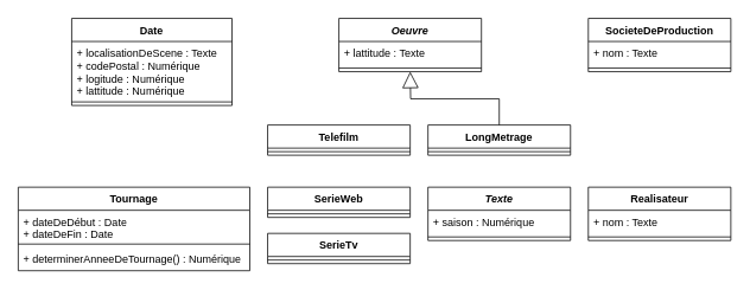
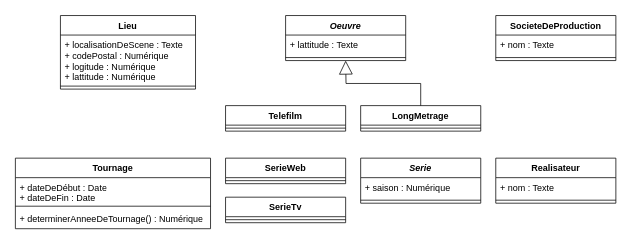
  <mxCell id="0" />
  <mxCell id="1" parent="0" />
  <mxCell id="2" value="&lt;i&gt;Oeuvre&lt;/i&gt;" style="swimlane;fontStyle=1;align=center;verticalAlign=top;childLayout=stackLayout;horizontal=1;startSize=26;horizontalStack=0;resizeParent=1;resizeParentMax=0;resizeLast=0;collapsible=1;marginBottom=0;whiteSpace=wrap;html=1;" parent="1" vertex="1"><mxGeometry x="380" y="20" width="160" height="60" as="geometry" /></mxCell>
  <mxCell id="3" value="+ lattitude : Texte" style="text;strokeColor=none;fillColor=none;align=left;verticalAlign=top;spacingLeft=4;spacingRight=4;overflow=hidden;rotatable=0;points=[[0,0.5],[1,0.5]];portConstraint=eastwest;whiteSpace=wrap;html=1;" parent="2" vertex="1"><mxGeometry y="26" width="160" height="26" as="geometry" /></mxCell>
  <mxCell id="4" value="" style="line;strokeWidth=1;fillColor=none;align=left;verticalAlign=middle;spacingTop=-1;spacingLeft=3;spacingRight=3;rotatable=0;labelPosition=right;points=[];portConstraint=eastwest;strokeColor=inherit;" parent="2" vertex="1"><mxGeometry y="52" width="160" height="8" as="geometry" /></mxCell>
- <mxCell id="5" value="Date" style="swimlane;fontStyle=1;align=center;verticalAlign=top;childLayout=stackLayout;horizontal=1;startSize=26;horizontalStack=0;resizeParent=1;resizeParentMax=0;resizeLast=0;collapsible=1;marginBottom=0;whiteSpace=wrap;html=1;" parent="1" vertex="1"><mxGeometry x="80" y="20" width="180" height="98" as="geometry" /></mxCell>
+ <mxCell id="5" value="Lieu" style="swimlane;fontStyle=1;align=center;verticalAlign=top;childLayout=stackLayout;horizontal=1;startSize=26;horizontalStack=0;resizeParent=1;resizeParentMax=0;resizeLast=0;collapsible=1;marginBottom=0;whiteSpace=wrap;html=1;" parent="1" vertex="1"><mxGeometry x="80" y="20" width="180" height="98" as="geometry" /></mxCell>
  <mxCell id="6" value="+ localisationDeScene : Texte&lt;div&gt;+ codePostal : Numérique&lt;/div&gt;&lt;div&gt;+ logitude : Numérique&lt;/div&gt;&lt;div&gt;+ lattitude : Numérique&lt;/div&gt;" style="text;strokeColor=none;fillColor=none;align=left;verticalAlign=top;spacingLeft=4;spacingRight=4;overflow=hidden;rotatable=0;points=[[0,0.5],[1,0.5]];portConstraint=eastwest;whiteSpace=wrap;html=1;" parent="5" vertex="1"><mxGeometry y="26" width="180" height="64" as="geometry" /></mxCell>
  <mxCell id="7" value="" style="line;strokeWidth=1;fillColor=none;align=left;verticalAlign=middle;spacingTop=-1;spacingLeft=3;spacingRight=3;rotatable=0;labelPosition=right;points=[];portConstraint=eastwest;strokeColor=inherit;" parent="5" vertex="1"><mxGeometry y="90" width="180" height="8" as="geometry" /></mxCell>
  <mxCell id="8" value="SocieteDeProduction" style="swimlane;fontStyle=1;align=center;verticalAlign=top;childLayout=stackLayout;horizontal=1;startSize=26;horizontalStack=0;resizeParent=1;resizeParentMax=0;resizeLast=0;collapsible=1;marginBottom=0;whiteSpace=wrap;html=1;" parent="1" vertex="1"><mxGeometry x="660" y="20" width="160" height="60" as="geometry" /></mxCell>
  <mxCell id="9" value="+ nom : Texte" style="text;strokeColor=none;fillColor=none;align=left;verticalAlign=top;spacingLeft=4;spacingRight=4;overflow=hidden;rotatable=0;points=[[0,0.5],[1,0.5]];portConstraint=eastwest;whiteSpace=wrap;html=1;" parent="8" vertex="1"><mxGeometry y="26" width="160" height="26" as="geometry" /></mxCell>
  <mxCell id="10" value="" style="line;strokeWidth=1;fillColor=none;align=left;verticalAlign=middle;spacingTop=-1;spacingLeft=3;spacingRight=3;rotatable=0;labelPosition=right;points=[];portConstraint=eastwest;strokeColor=inherit;" parent="8" vertex="1"><mxGeometry y="52" width="160" height="8" as="geometry" /></mxCell>
  <mxCell id="11" value="Realisateur" style="swimlane;fontStyle=1;align=center;verticalAlign=top;childLayout=stackLayout;horizontal=1;startSize=26;horizontalStack=0;resizeParent=1;resizeParentMax=0;resizeLast=0;collapsible=1;marginBottom=0;whiteSpace=wrap;html=1;" parent="1" vertex="1"><mxGeometry x="660" y="210" width="160" height="60" as="geometry" /></mxCell>
  <mxCell id="12" value="+ nom : Texte" style="text;strokeColor=none;fillColor=none;align=left;verticalAlign=top;spacingLeft=4;spacingRight=4;overflow=hidden;rotatable=0;points=[[0,0.5],[1,0.5]];portConstraint=eastwest;whiteSpace=wrap;html=1;" parent="11" vertex="1"><mxGeometry y="26" width="160" height="26" as="geometry" /></mxCell>
  <mxCell id="13" value="" style="line;strokeWidth=1;fillColor=none;align=left;verticalAlign=middle;spacingTop=-1;spacingLeft=3;spacingRight=3;rotatable=0;labelPosition=right;points=[];portConstraint=eastwest;strokeColor=inherit;" parent="11" vertex="1"><mxGeometry y="52" width="160" height="8" as="geometry" /></mxCell>
  <mxCell id="14" value="Tournage" style="swimlane;fontStyle=1;align=center;verticalAlign=top;childLayout=stackLayout;horizontal=1;startSize=26;horizontalStack=0;resizeParent=1;resizeParentMax=0;resizeLast=0;collapsible=1;marginBottom=0;whiteSpace=wrap;html=1;" parent="1" vertex="1"><mxGeometry y="210" width="260" height="94" as="geometry" x="20" /></mxCell>
  <mxCell id="15" value="+ dateDeDébut : Date&lt;div&gt;+ dateDeFin : Date&lt;/div&gt;" style="text;strokeColor=none;fillColor=none;align=left;verticalAlign=top;spacingLeft=4;spacingRight=4;overflow=hidden;rotatable=0;points=[[0,0.5],[1,0.5]];portConstraint=eastwest;whiteSpace=wrap;html=1;" parent="14" vertex="1"><mxGeometry y="26" width="260" height="34" as="geometry" /></mxCell>
  <mxCell id="16" value="" style="line;strokeWidth=1;fillColor=none;align=left;verticalAlign=middle;spacingTop=-1;spacingLeft=3;spacingRight=3;rotatable=0;labelPosition=right;points=[];portConstraint=eastwest;strokeColor=inherit;" parent="14" vertex="1"><mxGeometry y="60" width="260" height="8" as="geometry" /></mxCell>
  <mxCell id="17" value="+ determinerAnneeDeTournage() : Numérique" style="text;strokeColor=none;fillColor=none;align=left;verticalAlign=top;spacingLeft=4;spacingRight=4;overflow=hidden;rotatable=0;points=[[0,0.5],[1,0.5]];portConstraint=eastwest;whiteSpace=wrap;html=1;" parent="14" vertex="1"><mxGeometry y="68" width="260" height="26" as="geometry" /></mxCell>
  <mxCell id="18" value="SerieWeb" style="swimlane;fontStyle=1;align=center;verticalAlign=top;childLayout=stackLayout;horizontal=1;startSize=26;horizontalStack=0;resizeParent=1;resizeParentMax=0;resizeLast=0;collapsible=1;marginBottom=0;whiteSpace=wrap;html=1;" parent="1" vertex="1"><mxGeometry x="300" y="210" width="160" height="34" as="geometry" /></mxCell>
  <mxCell id="19" value="" style="line;strokeWidth=1;fillColor=none;align=left;verticalAlign=middle;spacingTop=-1;spacingLeft=3;spacingRight=3;rotatable=0;labelPosition=right;points=[];portConstraint=eastwest;strokeColor=inherit;" parent="18" vertex="1"><mxGeometry y="26" width="160" height="8" as="geometry" /></mxCell>
  <mxCell id="20" value="SerieTv" style="swimlane;fontStyle=1;align=center;verticalAlign=top;childLayout=stackLayout;horizontal=1;startSize=26;horizontalStack=0;resizeParent=1;resizeParentMax=0;resizeLast=0;collapsible=1;marginBottom=0;whiteSpace=wrap;html=1;" parent="1" vertex="1"><mxGeometry x="300" y="262" width="160" height="34" as="geometry" /></mxCell>
  <mxCell id="21" value="" style="line;strokeWidth=1;fillColor=none;align=left;verticalAlign=middle;spacingTop=-1;spacingLeft=3;spacingRight=3;rotatable=0;labelPosition=right;points=[];portConstraint=eastwest;strokeColor=inherit;" parent="20" vertex="1"><mxGeometry y="26" width="160" height="8" as="geometry" /></mxCell>
  <mxCell id="22" value="Telefilm" style="swimlane;fontStyle=1;align=center;verticalAlign=top;childLayout=stackLayout;horizontal=1;startSize=26;horizontalStack=0;resizeParent=1;resizeParentMax=0;resizeLast=0;collapsible=1;marginBottom=0;whiteSpace=wrap;html=1;" parent="1" vertex="1"><mxGeometry x="300" y="140" width="160" height="34" as="geometry" /></mxCell>
  <mxCell id="23" value="" style="line;strokeWidth=1;fillColor=none;align=left;verticalAlign=middle;spacingTop=-1;spacingLeft=3;spacingRight=3;rotatable=0;labelPosition=right;points=[];portConstraint=eastwest;strokeColor=inherit;" parent="22" vertex="1"><mxGeometry y="26" width="160" height="8" as="geometry" /></mxCell>
  <mxCell id="24" value="LongMetrage" style="swimlane;fontStyle=1;align=center;verticalAlign=top;childLayout=stackLayout;horizontal=1;startSize=26;horizontalStack=0;resizeParent=1;resizeParentMax=0;resizeLast=0;collapsible=1;marginBottom=0;whiteSpace=wrap;html=1;" parent="1" vertex="1"><mxGeometry x="480" y="140" width="160" height="34" as="geometry" /></mxCell>
  <mxCell id="25" value="" style="line;strokeWidth=1;fillColor=none;align=left;verticalAlign=middle;spacingTop=-1;spacingLeft=3;spacingRight=3;rotatable=0;labelPosition=right;points=[];portConstraint=eastwest;strokeColor=inherit;" parent="24" vertex="1"><mxGeometry y="26" width="160" height="8" as="geometry" /></mxCell>
- <mxCell id="26" value="&lt;i&gt;Texte&lt;/i&gt;" style="swimlane;fontStyle=1;align=center;verticalAlign=top;childLayout=stackLayout;horizontal=1;startSize=26;horizontalStack=0;resizeParent=1;resizeParentMax=0;resizeLast=0;collapsible=1;marginBottom=0;whiteSpace=wrap;html=1;" parent="1" vertex="1"><mxGeometry x="480" y="210" width="160" height="60" as="geometry" /></mxCell>
+ <mxCell id="26" value="&lt;i&gt;Serie&lt;/i&gt;" style="swimlane;fontStyle=1;align=center;verticalAlign=top;childLayout=stackLayout;horizontal=1;startSize=26;horizontalStack=0;resizeParent=1;resizeParentMax=0;resizeLast=0;collapsible=1;marginBottom=0;whiteSpace=wrap;html=1;" parent="1" vertex="1"><mxGeometry x="480" y="210" width="160" height="60" as="geometry" /></mxCell>
  <mxCell id="27" value="+ saison : Numérique" style="text;strokeColor=none;fillColor=none;align=left;verticalAlign=top;spacingLeft=4;spacingRight=4;overflow=hidden;rotatable=0;points=[[0,0.5],[1,0.5]];portConstraint=eastwest;whiteSpace=wrap;html=1;" parent="26" vertex="1"><mxGeometry y="26" width="160" height="26" as="geometry" /></mxCell>
  <mxCell id="28" value="" style="line;strokeWidth=1;fillColor=none;align=left;verticalAlign=middle;spacingTop=-1;spacingLeft=3;spacingRight=3;rotatable=0;labelPosition=right;points=[];portConstraint=eastwest;strokeColor=inherit;" parent="26" vertex="1"><mxGeometry y="52" width="160" height="8" as="geometry" /></mxCell>
  <mxCell id="29" value="" style="endArrow=block;endSize=16;endFill=0;html=1;rounded=0;edgeStyle=orthogonalEdgeStyle;exitX=0.5;exitY=0;exitDx=0;exitDy=0;" edge="1" parent="1" source="24"><mxGeometry width="160" relative="1" as="geometry"><mxPoint x="390" y="150" as="sourcePoint" /><mxPoint x="460" y="80" as="targetPoint" /></mxGeometry></mxCell>
